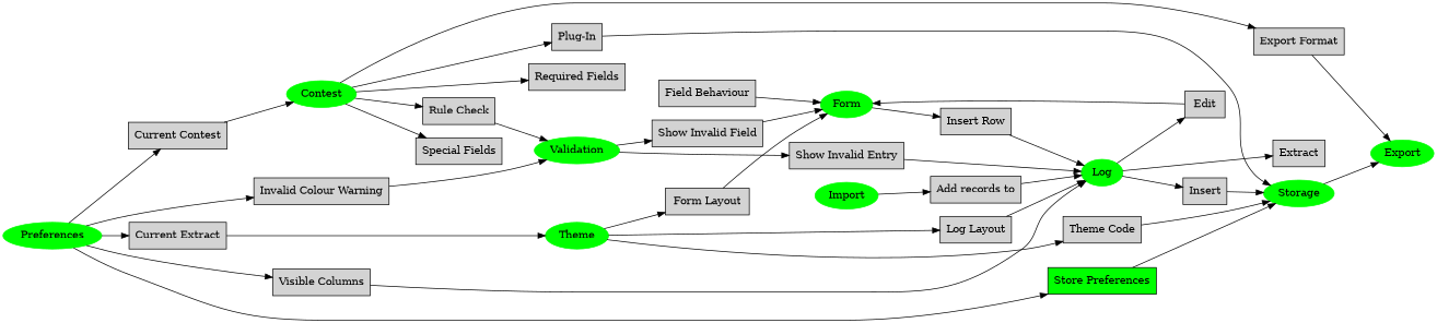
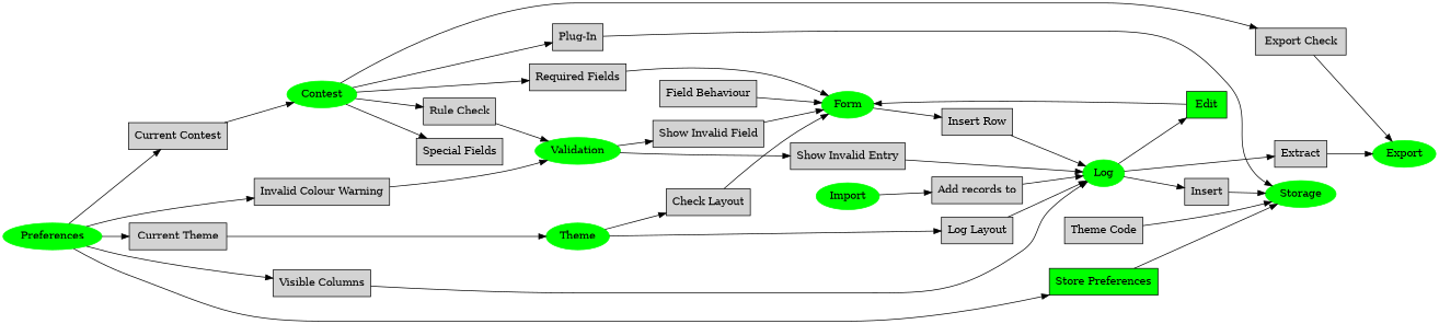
  digraph {
    rankdir=LR
    node [style=filled shape=box]
    Contest [color=green shape=""]
    "Special Fields"
-   "Export Format"
+   "Export Format" [label="Export Check"]
    "Required Fields"
    "Plug-In"
    "Rule Check"
    Export [color=green shape=""]
    Form [color=green shape=""]
    Storage [color=green shape=""]
    Validation [color=green shape=""]
    "Field Behaviour"
    "Insert Row"
    Log [color=green shape=""]
    "Show Invalid Field"
    "Show Invalid Entry"
    Extract
    Insert
-   Edit
+   Edit [fillcolor=green]
    Import [color=green shape=""]
    "Add records to"
    Preferences [color=green shape=""]
    "Current Contest"
    "Visible Columns"
    "Store Preferences" [fillcolor=green]
-   "Current Theme" [label="Current Extract"]
+   "Current Theme"
    "Invalid Colour Warning"
    Theme [color=green shape=""]
-   "Form Layout"
+   "Form Layout" [label="Check Layout"]
    "Log Layout"
    "Theme Code"
    Contest -> "Special Fields"
    Contest -> "Export Format"
    Contest -> "Required Fields"
    Contest -> "Plug-In"
    Contest -> "Rule Check"
    "Export Format" -> Export
+   "Required Fields" -> Form
    "Plug-In" -> Storage
    "Rule Check" -> Validation
    Form -> "Insert Row"
    Validation -> "Show Invalid Field"
    Validation -> "Show Invalid Entry"
    "Field Behaviour" -> Form
    "Insert Row" -> Log
    Log -> Extract
    Log -> Insert
    Log -> Edit
    "Show Invalid Field" -> Form
    "Show Invalid Entry" -> Log
-   Storage -> Export
+   Extract -> Export
    Insert -> Storage
    Edit -> Form
    Import -> "Add records to"
    "Add records to" -> Log
    Preferences -> "Current Contest"
    Preferences -> "Visible Columns"
    Preferences -> "Store Preferences"
    Preferences -> "Current Theme"
    Preferences -> "Invalid Colour Warning"
    "Current Contest" -> Contest
    "Visible Columns" -> Log
    "Store Preferences" -> Storage
    "Current Theme" -> Theme
    "Invalid Colour Warning" -> Validation
    Theme -> "Form Layout"
    Theme -> "Log Layout"
-   Theme -> "Theme Code"
    "Form Layout" -> Form
    "Log Layout" -> Log
    "Theme Code" -> Storage
  }
